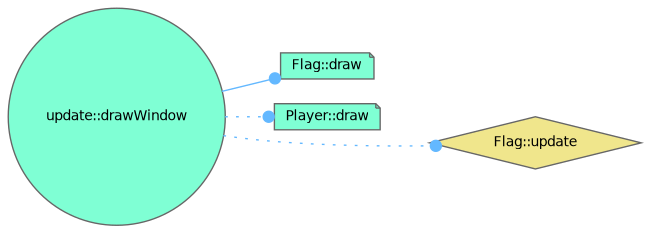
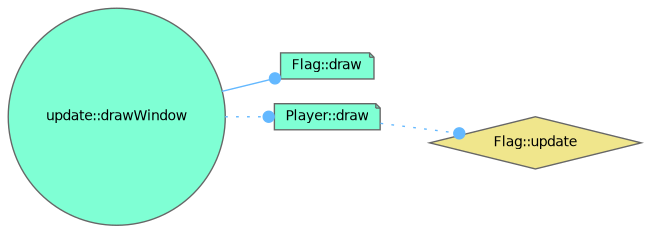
  digraph {
    rankdir=LR
    node [color=grey40 fillcolor=aquamarine fontname=Helvetica fontsize=10 shape=note style=filled]
    edge [arrowhead=dot color=steelblue1 fontname=Helvetica fontsize=10 labelfontname=Helvetica labelfontsize=10 style=dotted]
    n1 [color=gray40 fontcolor=black height=0.2 label="update::drawWindow" shape=circle width=0.4]
    n2 [height=0.2 label="Flag::draw" width=0.4]
    n3 [height=0.2 label="Player::draw" width=0.4]
    n4 [fillcolor=khaki height=0.2 label="Flag::update" shape=diamond width=0.4]
    n1 -> n2 [style=solid]
    n1 -> n3
-   n1 -> n4
+   n3 -> n4
  }
